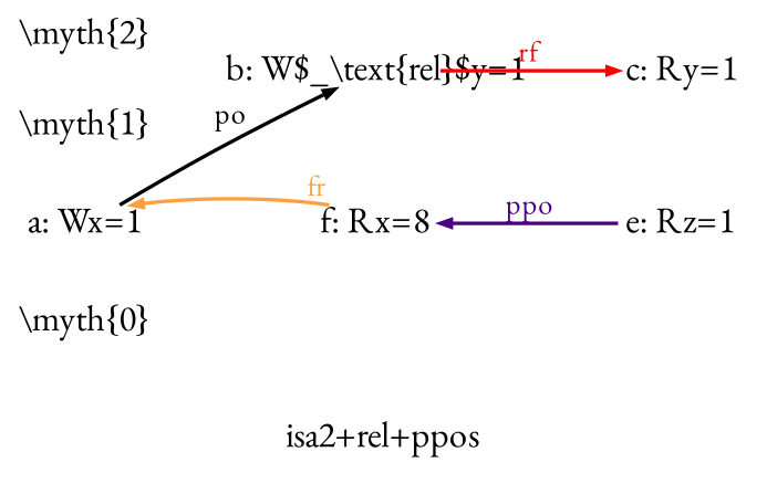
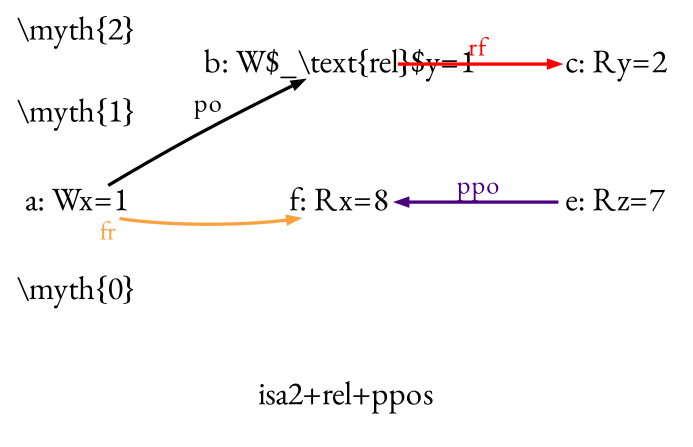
  digraph {
    fontname="EB Garamond"
    fontsize=10
    label="isa2+rel+ppos"
    rankdir=LR
    splines=spline
    node [fixedsize=true fontname="EB Garamond" fontsize=10 shape=none]
    edge [arrowsize=0.300000 fontname="EB Garamond" fontsize=8]
    n1 [height=0.091875 label="\\myth{0}" width=0.455000]
    n2 [height=0.138889 label="a: Wx=1" width=0.486111]
    n3 [height=0.138889 label="b: W$_\\text{rel}$y=1" width=0.486111]
-   n4 [height=0.138889 label="c: Ry=1" width=0.486111]
+   n4 [height=0.138889 label="c: Ry=2" width=0.486111]
    n5 [height=0.091875 label="\\myth{1}" width=0.455000]
-   n6 [height=0.138889 label="e: Rz=1" width=0.486111]
+   n6 [height=0.138889 label="e: Rz=7" width=0.486111]
    n7 [height=0.091875 label="\\myth{2}" width=0.455000]
    n8 [height=0.138889 label="f: Rx=8" width=0.486111]
    n2 -> n3 [color=black fontcolor=black label=po]
    n3 -> n4 [color=red fontcolor=red label=rf]
-   n8 -> n2 [color="#ffa040" fontcolor="#ffa040" taillabel=fr]
+   n2 -> n8 [color="#ffa040" fontcolor="#ffa040" taillabel=fr]
    n8 -> n6 [color=indigo dir=back fontcolor=indigo label=ppo]
  }
